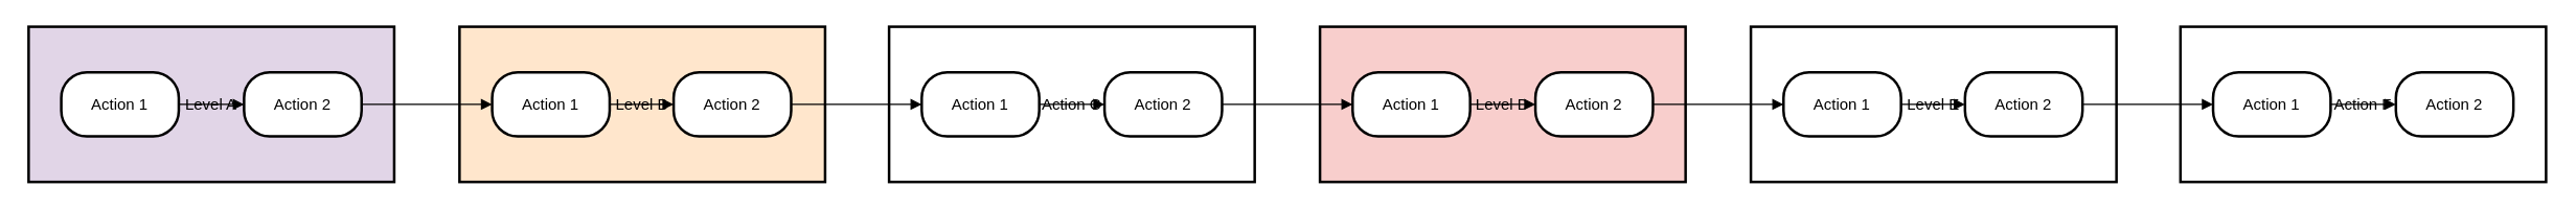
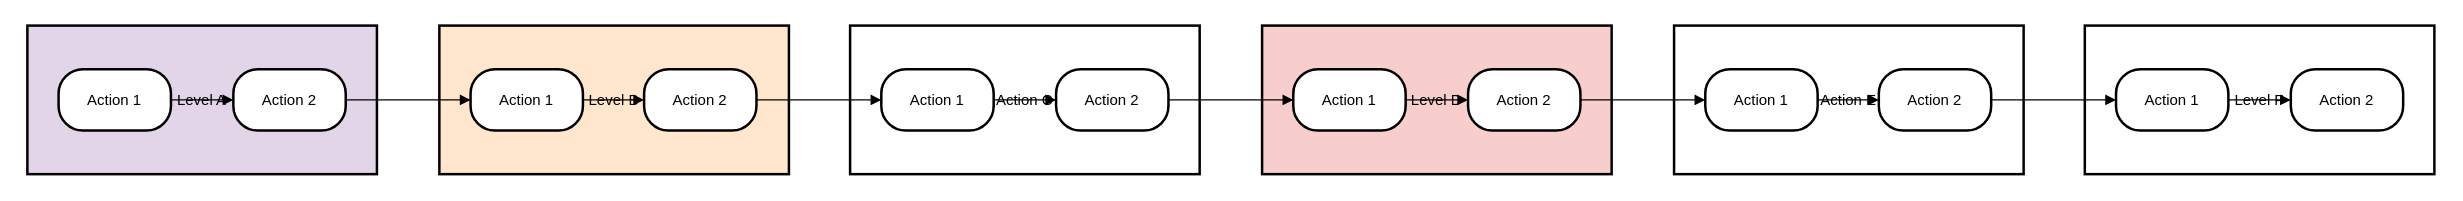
  <mxCell id="0" />
  <mxCell id="1" parent="0" />
- <mxCell id="2" value="Action F" style="whiteSpace=wrap;strokeWidth=2;" vertex="1" parent="1"><mxGeometry x="1668" y="20" width="280" height="119" as="geometry" /></mxCell>
- <mxCell id="3" value="Level E" style="whiteSpace=wrap;strokeWidth=2;" vertex="1" parent="1"><mxGeometry x="1339" y="20" width="280" height="119" as="geometry" /></mxCell>
+ <mxCell id="2" value="Level F" style="whiteSpace=wrap;strokeWidth=2;" vertex="1" parent="1"><mxGeometry x="1668" y="20" width="280" height="119" as="geometry" /></mxCell>
+ <mxCell id="3" value="Action E" style="whiteSpace=wrap;strokeWidth=2;" vertex="1" parent="1"><mxGeometry x="1339" y="20" width="280" height="119" as="geometry" /></mxCell>
  <mxCell id="4" value="Level D" style="whiteSpace=wrap;strokeWidth=2;fillColor=#f8cecc;" vertex="1" parent="1"><mxGeometry x="1009" y="20" width="280" height="119" as="geometry" /></mxCell>
  <mxCell id="5" value="Action C" style="whiteSpace=wrap;strokeWidth=2;" vertex="1" parent="1"><mxGeometry x="679" y="20" width="280" height="119" as="geometry" /></mxCell>
  <mxCell id="6" value="Level B" style="whiteSpace=wrap;strokeWidth=2;fillColor=#ffe6cc;" vertex="1" parent="1"><mxGeometry x="350" y="20" width="280" height="119" as="geometry" /></mxCell>
  <mxCell id="7" value="Level A" style="whiteSpace=wrap;strokeWidth=2;fillColor=#e1d5e7;" vertex="1" parent="1"><mxGeometry x="20" y="20" width="280" height="119" as="geometry" /></mxCell>
  <mxCell id="8" value="Action 1" style="rounded=1;arcSize=40;strokeWidth=2" vertex="1" parent="1"><mxGeometry x="45" y="55" width="90" height="49" as="geometry" /></mxCell>
  <mxCell id="9" value="Action 2" style="rounded=1;arcSize=40;strokeWidth=2" vertex="1" parent="1"><mxGeometry x="185" y="55" width="90" height="49" as="geometry" /></mxCell>
  <mxCell id="10" value="Action 1" style="rounded=1;arcSize=40;strokeWidth=2" vertex="1" parent="1"><mxGeometry x="375" y="55" width="90" height="49" as="geometry" /></mxCell>
  <mxCell id="11" value="Action 2" style="rounded=1;arcSize=40;strokeWidth=2" vertex="1" parent="1"><mxGeometry x="514" y="55" width="90" height="49" as="geometry" /></mxCell>
  <mxCell id="12" value="Action 1" style="rounded=1;arcSize=40;strokeWidth=2" vertex="1" parent="1"><mxGeometry x="704" y="55" width="90" height="49" as="geometry" /></mxCell>
  <mxCell id="13" value="Action 2" style="rounded=1;arcSize=40;strokeWidth=2" vertex="1" parent="1"><mxGeometry x="844" y="55" width="90" height="49" as="geometry" /></mxCell>
  <mxCell id="14" value="Action 1" style="rounded=1;arcSize=40;strokeWidth=2" vertex="1" parent="1"><mxGeometry x="1034" y="55" width="90" height="49" as="geometry" /></mxCell>
  <mxCell id="15" value="Action 2" style="rounded=1;arcSize=40;strokeWidth=2" vertex="1" parent="1"><mxGeometry x="1174" y="55" width="90" height="49" as="geometry" /></mxCell>
  <mxCell id="16" value="Action 1" style="rounded=1;arcSize=40;strokeWidth=2" vertex="1" parent="1"><mxGeometry x="1364" y="55" width="90" height="49" as="geometry" /></mxCell>
  <mxCell id="17" value="Action 2" style="rounded=1;arcSize=40;strokeWidth=2" vertex="1" parent="1"><mxGeometry x="1503" y="55" width="90" height="49" as="geometry" /></mxCell>
  <mxCell id="18" value="Action 1" style="rounded=1;arcSize=40;strokeWidth=2" vertex="1" parent="1"><mxGeometry x="1693" y="55" width="90" height="49" as="geometry" /></mxCell>
  <mxCell id="19" value="Action 2" style="rounded=1;arcSize=40;strokeWidth=2" vertex="1" parent="1"><mxGeometry x="1833" y="55" width="90" height="49" as="geometry" /></mxCell>
  <mxCell id="20" value="" style="curved=1;startArrow=none;endArrow=block;exitX=1;exitY=0.5;entryX=0;entryY=0.5;" edge="1" parent="1" source="8" target="9"><mxGeometry relative="1" as="geometry"><Array as="points" /></mxGeometry></mxCell>
  <mxCell id="21" value="" style="curved=1;startArrow=none;endArrow=block;exitX=0.99;exitY=0.5;entryX=0;entryY=0.5;" edge="1" parent="1" source="10" target="11"><mxGeometry relative="1" as="geometry"><Array as="points" /></mxGeometry></mxCell>
  <mxCell id="22" value="" style="curved=1;startArrow=none;endArrow=block;exitX=1;exitY=0.5;entryX=0;entryY=0.5;" edge="1" parent="1" source="12" target="13"><mxGeometry relative="1" as="geometry"><Array as="points" /></mxGeometry></mxCell>
  <mxCell id="23" value="" style="curved=1;startArrow=none;endArrow=block;exitX=1;exitY=0.5;entryX=0;entryY=0.5;" edge="1" parent="1" source="9" target="10"><mxGeometry relative="1" as="geometry"><Array as="points" /></mxGeometry></mxCell>
  <mxCell id="24" value="" style="curved=1;startArrow=none;endArrow=block;exitX=1;exitY=0.5;entryX=0;entryY=0.5;" edge="1" parent="1" source="11" target="12"><mxGeometry relative="1" as="geometry"><Array as="points" /></mxGeometry></mxCell>
  <mxCell id="25" value="" style="curved=1;startArrow=none;endArrow=block;exitX=1;exitY=0.5;entryX=0;entryY=0.5;" edge="1" parent="1" source="14" target="15"><mxGeometry relative="1" as="geometry"><Array as="points" /></mxGeometry></mxCell>
  <mxCell id="26" value="" style="curved=1;startArrow=none;endArrow=block;exitX=0.99;exitY=0.5;entryX=0;entryY=0.5;" edge="1" parent="1" source="16" target="17"><mxGeometry relative="1" as="geometry"><Array as="points" /></mxGeometry></mxCell>
  <mxCell id="27" value="" style="curved=1;startArrow=none;endArrow=block;exitX=1;exitY=0.5;entryX=0;entryY=0.5;" edge="1" parent="1" source="18" target="19"><mxGeometry relative="1" as="geometry"><Array as="points" /></mxGeometry></mxCell>
  <mxCell id="28" value="" style="curved=1;startArrow=none;endArrow=block;exitX=1;exitY=0.5;entryX=0;entryY=0.5;" edge="1" parent="1" source="13" target="14"><mxGeometry relative="1" as="geometry"><Array as="points" /></mxGeometry></mxCell>
  <mxCell id="29" value="" style="curved=1;startArrow=none;endArrow=block;exitX=0.99;exitY=0.5;entryX=-0.01;entryY=0.5;" edge="1" parent="1" source="15" target="16"><mxGeometry relative="1" as="geometry"><Array as="points" /></mxGeometry></mxCell>
  <mxCell id="30" value="" style="curved=1;startArrow=none;endArrow=block;exitX=1;exitY=0.5;entryX=0;entryY=0.5;" edge="1" parent="1" source="17" target="18"><mxGeometry relative="1" as="geometry"><Array as="points" /></mxGeometry></mxCell>
